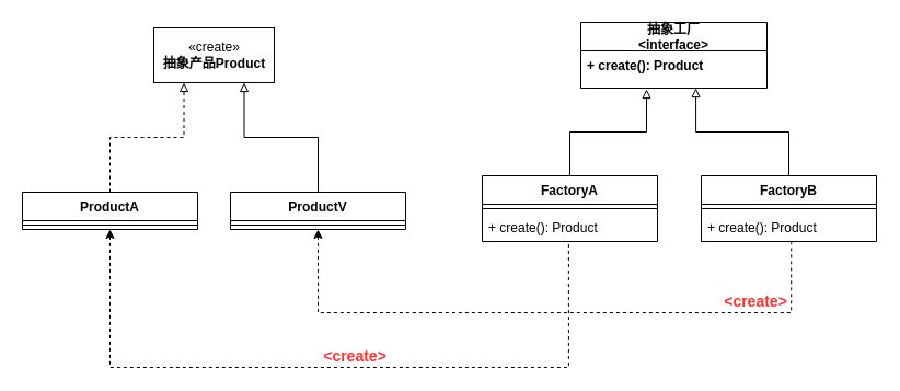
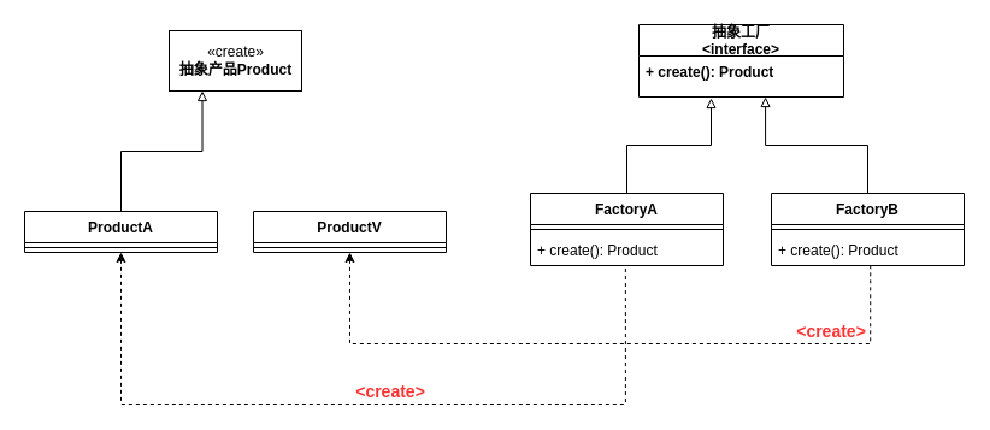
  <mxCell id="0" />
  <mxCell id="1" parent="0" />
  <mxCell id="2" value="«create»&lt;br&gt;&lt;b&gt;抽象产品Product&lt;/b&gt;" style="html=1;" vertex="1" parent="1"><mxGeometry x="140" y="25" width="110" height="50" as="geometry" /></mxCell>
- <mxCell id="3" style="edgeStyle=orthogonalEdgeStyle;rounded=0;orthogonalLoop=1;jettySize=auto;html=1;exitX=0.5;exitY=0;exitDx=0;exitDy=0;entryX=0.25;entryY=1;entryDx=0;entryDy=0;endArrow=block;endFill=0;dashed=1;" edge="1" parent="1" source="5" target="2"><mxGeometry relative="1" as="geometry" /></mxCell>
+ <mxCell id="3" style="edgeStyle=orthogonalEdgeStyle;rounded=0;orthogonalLoop=1;jettySize=auto;html=1;exitX=0.5;exitY=0;exitDx=0;exitDy=0;entryX=0.25;entryY=1;entryDx=0;entryDy=0;endArrow=block;endFill=0;" edge="1" parent="1" source="5" target="2"><mxGeometry relative="1" as="geometry" /></mxCell>
  <mxCell id="4" style="edgeStyle=orthogonalEdgeStyle;rounded=0;orthogonalLoop=1;jettySize=auto;html=1;exitX=0.5;exitY=1;exitDx=0;exitDy=0;entryX=0.493;entryY=0.987;entryDx=0;entryDy=0;entryPerimeter=0;endArrow=none;endFill=0;dashed=1;startArrow=classic;startFill=1;" edge="1" parent="1" source="5" target="14"><mxGeometry relative="1" as="geometry"><Array as="points"><mxPoint x="100" y="335" /><mxPoint x="519" y="335" /></Array></mxGeometry></mxCell>
  <mxCell id="5" value="ProductA" style="swimlane;fontStyle=1;align=center;verticalAlign=top;childLayout=stackLayout;horizontal=1;startSize=26;horizontalStack=0;resizeParent=1;resizeParentMax=0;resizeLast=0;collapsible=1;marginBottom=0;" vertex="1" parent="1"><mxGeometry x="20" y="175" width="160" height="34" as="geometry" /></mxCell>
  <mxCell id="6" value="" style="line;strokeWidth=1;fillColor=none;align=left;verticalAlign=middle;spacingTop=-1;spacingLeft=3;spacingRight=3;rotatable=0;labelPosition=right;points=[];portConstraint=eastwest;" vertex="1" parent="5"><mxGeometry y="26" width="160" height="8" as="geometry" /></mxCell>
- <mxCell id="7" style="edgeStyle=orthogonalEdgeStyle;rounded=0;orthogonalLoop=1;jettySize=auto;html=1;exitX=0.5;exitY=0;exitDx=0;exitDy=0;entryX=0.75;entryY=1;entryDx=0;entryDy=0;endArrow=block;endFill=0;" edge="1" parent="1" source="9" target="2"><mxGeometry relative="1" as="geometry" /></mxCell>
  <mxCell id="8" style="edgeStyle=orthogonalEdgeStyle;rounded=0;orthogonalLoop=1;jettySize=auto;html=1;exitX=0.5;exitY=1;exitDx=0;exitDy=0;entryX=0.514;entryY=1.019;entryDx=0;entryDy=0;entryPerimeter=0;dashed=1;startArrow=classic;startFill=1;endArrow=none;endFill=0;" edge="1" parent="1" source="9" target="20"><mxGeometry relative="1" as="geometry"><Array as="points"><mxPoint x="290" y="285" /><mxPoint x="722" y="285" /></Array></mxGeometry></mxCell>
  <mxCell id="9" value="ProductV" style="swimlane;fontStyle=1;align=center;verticalAlign=top;childLayout=stackLayout;horizontal=1;startSize=26;horizontalStack=0;resizeParent=1;resizeParentMax=0;resizeLast=0;collapsible=1;marginBottom=0;" vertex="1" parent="1"><mxGeometry x="210" y="175" width="160" height="34" as="geometry" /></mxCell>
  <mxCell id="10" value="" style="line;strokeWidth=1;fillColor=none;align=left;verticalAlign=middle;spacingTop=-1;spacingLeft=3;spacingRight=3;rotatable=0;labelPosition=right;points=[];portConstraint=eastwest;" vertex="1" parent="9"><mxGeometry y="26" width="160" height="8" as="geometry" /></mxCell>
  <mxCell id="11" style="edgeStyle=orthogonalEdgeStyle;rounded=0;orthogonalLoop=1;jettySize=auto;html=1;exitX=0.5;exitY=0;exitDx=0;exitDy=0;entryX=0.353;entryY=1.029;entryDx=0;entryDy=0;entryPerimeter=0;endArrow=block;endFill=0;" edge="1" parent="1" source="12" target="16"><mxGeometry relative="1" as="geometry" /></mxCell>
  <mxCell id="12" value="FactoryA" style="swimlane;fontStyle=1;align=center;verticalAlign=top;childLayout=stackLayout;horizontal=1;startSize=26;horizontalStack=0;resizeParent=1;resizeParentMax=0;resizeLast=0;collapsible=1;marginBottom=0;" vertex="1" parent="1"><mxGeometry x="440" y="160" width="160" height="60" as="geometry" /></mxCell>
  <mxCell id="13" value="" style="line;strokeWidth=1;fillColor=none;align=left;verticalAlign=middle;spacingTop=-1;spacingLeft=3;spacingRight=3;rotatable=0;labelPosition=right;points=[];portConstraint=eastwest;" vertex="1" parent="12"><mxGeometry y="26" width="160" height="8" as="geometry" /></mxCell>
  <mxCell id="14" value="+ create(): Product" style="text;strokeColor=none;fillColor=none;align=left;verticalAlign=top;spacingLeft=4;spacingRight=4;overflow=hidden;rotatable=0;points=[[0,0.5],[1,0.5]];portConstraint=eastwest;" vertex="1" parent="12"><mxGeometry y="34" width="160" height="26" as="geometry" /></mxCell>
  <mxCell id="15" value="抽象工厂&#10;&lt;interface&gt;" style="swimlane;fontStyle=1;childLayout=stackLayout;horizontal=1;startSize=26;fillColor=none;horizontalStack=0;resizeParent=1;resizeParentMax=0;resizeLast=0;collapsible=1;marginBottom=0;" vertex="1" parent="1"><mxGeometry x="530" y="20" width="170" height="60" as="geometry" /></mxCell>
  <mxCell id="16" value="+ create(): Product" style="text;strokeColor=none;fillColor=none;align=left;verticalAlign=top;spacingLeft=4;spacingRight=4;overflow=hidden;rotatable=0;points=[[0,0.5],[1,0.5]];portConstraint=eastwest;fontStyle=1" vertex="1" parent="15"><mxGeometry y="26" width="170" height="34" as="geometry" /></mxCell>
  <mxCell id="17" style="edgeStyle=orthogonalEdgeStyle;rounded=0;orthogonalLoop=1;jettySize=auto;html=1;exitX=0.5;exitY=0;exitDx=0;exitDy=0;entryX=0.618;entryY=1;entryDx=0;entryDy=0;entryPerimeter=0;endArrow=block;endFill=0;" edge="1" parent="1" source="18" target="16"><mxGeometry relative="1" as="geometry" /></mxCell>
  <mxCell id="18" value="FactoryB" style="swimlane;fontStyle=1;align=center;verticalAlign=top;childLayout=stackLayout;horizontal=1;startSize=26;horizontalStack=0;resizeParent=1;resizeParentMax=0;resizeLast=0;collapsible=1;marginBottom=0;" vertex="1" parent="1"><mxGeometry x="640" y="160" width="160" height="60" as="geometry" /></mxCell>
  <mxCell id="19" value="" style="line;strokeWidth=1;fillColor=none;align=left;verticalAlign=middle;spacingTop=-1;spacingLeft=3;spacingRight=3;rotatable=0;labelPosition=right;points=[];portConstraint=eastwest;" vertex="1" parent="18"><mxGeometry y="26" width="160" height="8" as="geometry" /></mxCell>
  <mxCell id="20" value="+ create(): Product" style="text;strokeColor=none;fillColor=none;align=left;verticalAlign=top;spacingLeft=4;spacingRight=4;overflow=hidden;rotatable=0;points=[[0,0.5],[1,0.5]];portConstraint=eastwest;" vertex="1" parent="18"><mxGeometry y="34" width="160" height="26" as="geometry" /></mxCell>
  <mxCell id="21" value="&lt;b&gt;&lt;font color=&quot;#ff3333&quot; style=&quot;font-size: 14px&quot;&gt;&amp;lt;create&amp;gt;&lt;/font&gt;&lt;/b&gt;" style="text;html=1;strokeColor=none;fillColor=none;align=center;verticalAlign=middle;whiteSpace=wrap;rounded=0;" vertex="1" parent="1"><mxGeometry x="304" y="315" width="40" height="20" as="geometry" /></mxCell>
  <mxCell id="22" value="&lt;b&gt;&lt;font color=&quot;#ff3333&quot; style=&quot;font-size: 14px&quot;&gt;&amp;lt;create&amp;gt;&lt;/font&gt;&lt;/b&gt;" style="text;html=1;strokeColor=none;fillColor=none;align=center;verticalAlign=middle;whiteSpace=wrap;rounded=0;" vertex="1" parent="1"><mxGeometry x="670" y="265" width="40" height="20" as="geometry" /></mxCell>
